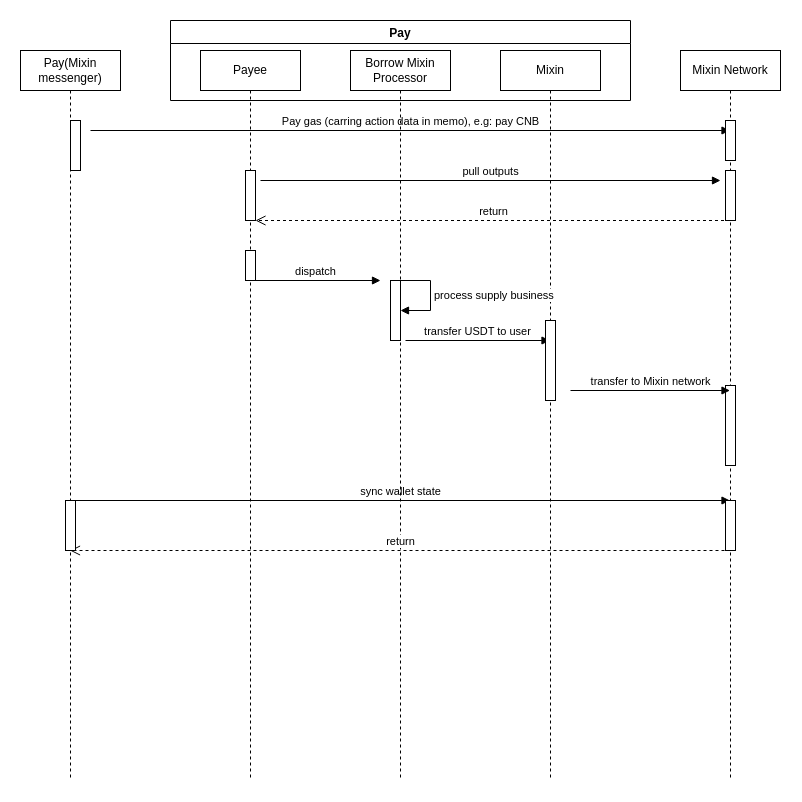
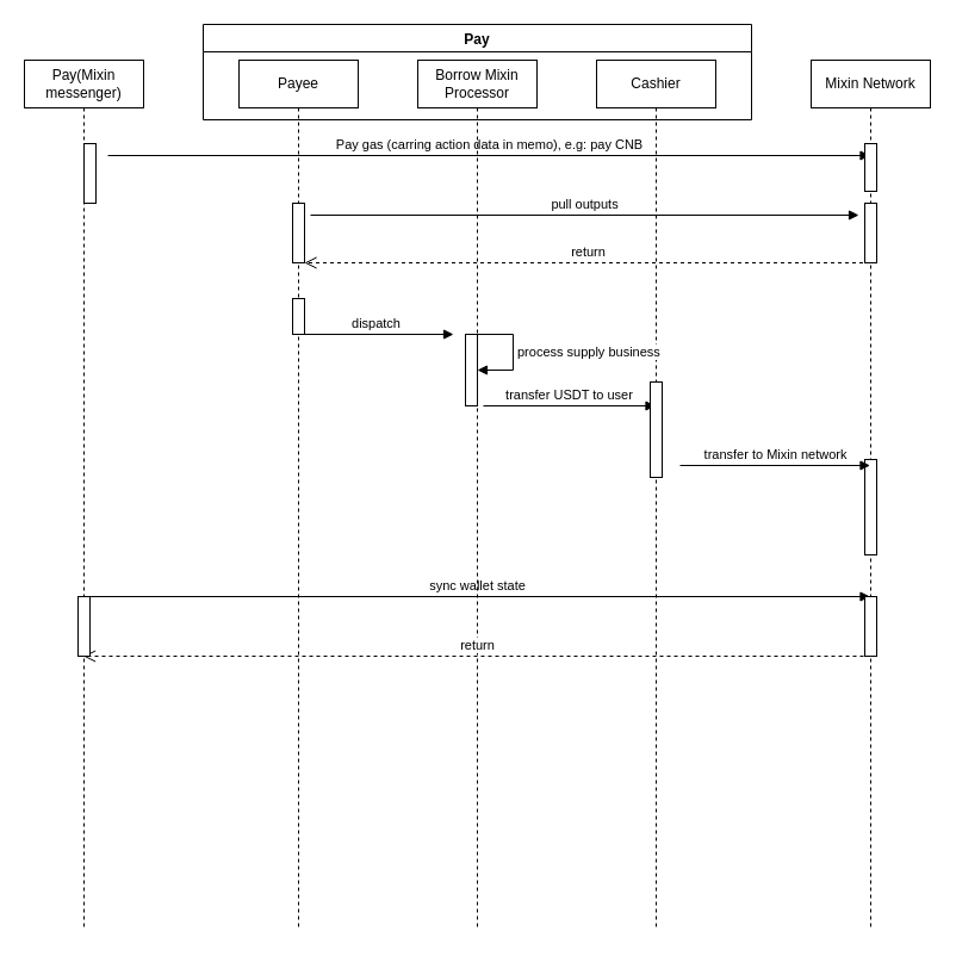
  <mxCell id="0" />
  <mxCell id="1" parent="0" />
  <mxCell id="2" value="Pay(Mixin messenger)" style="shape=umlLifeline;perimeter=lifelinePerimeter;whiteSpace=wrap;html=1;container=1;collapsible=0;recursiveResize=0;outlineConnect=0;" parent="1" vertex="1"><mxGeometry x="20" y="50" width="100" height="730" as="geometry" /></mxCell>
  <mxCell id="3" value="" style="html=1;points=[];perimeter=orthogonalPerimeter;" parent="2" vertex="1"><mxGeometry x="50" y="70" width="10" height="50" as="geometry" /></mxCell>
  <mxCell id="4" value="Pay gas (carring action data in memo), e.g: pay CNB" style="html=1;verticalAlign=bottom;endArrow=block;" parent="2" target="6" edge="1"><mxGeometry width="80" relative="1" as="geometry"><mxPoint x="70" y="80" as="sourcePoint" /><mxPoint x="150" y="80" as="targetPoint" /></mxGeometry></mxCell>
  <mxCell id="5" value="sync wallet state" style="html=1;verticalAlign=bottom;endArrow=block;" parent="2" target="6" edge="1"><mxGeometry width="80" relative="1" as="geometry"><mxPoint x="50" y="450" as="sourcePoint" /><mxPoint x="130" y="450" as="targetPoint" /></mxGeometry></mxCell>
  <mxCell id="6" value="Mixin Network" style="shape=umlLifeline;perimeter=lifelinePerimeter;whiteSpace=wrap;html=1;container=1;collapsible=0;recursiveResize=0;outlineConnect=0;" parent="1" vertex="1"><mxGeometry x="680" y="50" width="100" height="730" as="geometry" /></mxCell>
  <mxCell id="7" value="" style="html=1;points=[];perimeter=orthogonalPerimeter;" parent="6" vertex="1"><mxGeometry x="45" y="70" width="10" height="40" as="geometry" /></mxCell>
  <mxCell id="8" value="" style="html=1;points=[];perimeter=orthogonalPerimeter;" parent="6" vertex="1"><mxGeometry x="45" y="335" width="10" height="80" as="geometry" /></mxCell>
  <mxCell id="9" value="Pay" style="swimlane;" parent="1" vertex="1"><mxGeometry x="170" y="20" width="460" height="80" as="geometry" /></mxCell>
  <mxCell id="10" value="" style="html=1;points=[];perimeter=orthogonalPerimeter;" parent="9" vertex="1"><mxGeometry x="220" y="260" width="10" height="60" as="geometry" /></mxCell>
  <mxCell id="11" value="transfer USDT to user" style="html=1;verticalAlign=bottom;endArrow=block;" parent="9" edge="1"><mxGeometry width="80" relative="1" as="geometry"><mxPoint x="235" y="320" as="sourcePoint" /><mxPoint x="379.5" y="320" as="targetPoint" /></mxGeometry></mxCell>
  <mxCell id="12" value="Payee" style="shape=umlLifeline;perimeter=lifelinePerimeter;whiteSpace=wrap;html=1;container=1;collapsible=0;recursiveResize=0;outlineConnect=0;" parent="1" vertex="1"><mxGeometry x="200" y="50" width="100" height="730" as="geometry" /></mxCell>
  <mxCell id="13" value="" style="html=1;points=[];perimeter=orthogonalPerimeter;" parent="12" vertex="1"><mxGeometry x="45" y="200" width="10" height="30" as="geometry" /></mxCell>
  <mxCell id="14" value="dispatch" style="html=1;verticalAlign=bottom;endArrow=block;" parent="12" source="12" edge="1"><mxGeometry width="80" relative="1" as="geometry"><mxPoint x="70" y="230" as="sourcePoint" /><mxPoint x="180" y="230" as="targetPoint" /></mxGeometry></mxCell>
  <mxCell id="15" value="pull outputs" style="html=1;verticalAlign=bottom;endArrow=block;" parent="12" edge="1"><mxGeometry width="80" relative="1" as="geometry"><mxPoint x="60" y="130" as="sourcePoint" /><mxPoint x="520" y="130" as="targetPoint" /></mxGeometry></mxCell>
- <mxCell id="16" value="Mixin" style="shape=umlLifeline;perimeter=lifelinePerimeter;whiteSpace=wrap;html=1;container=1;collapsible=0;recursiveResize=0;outlineConnect=0;" parent="1" vertex="1"><mxGeometry x="500" y="50" width="100" height="730" as="geometry" /></mxCell>
+ <mxCell id="16" value="Cashier" style="shape=umlLifeline;perimeter=lifelinePerimeter;whiteSpace=wrap;html=1;container=1;collapsible=0;recursiveResize=0;outlineConnect=0;" parent="1" vertex="1"><mxGeometry x="500" y="50" width="100" height="730" as="geometry" /></mxCell>
  <mxCell id="17" value="" style="html=1;points=[];perimeter=orthogonalPerimeter;" parent="16" vertex="1"><mxGeometry x="45" y="270" width="10" height="80" as="geometry" /></mxCell>
  <mxCell id="18" value="transfer to Mixin network" style="html=1;verticalAlign=bottom;endArrow=block;" parent="16" edge="1"><mxGeometry width="80" relative="1" as="geometry"><mxPoint x="70" y="340" as="sourcePoint" /><mxPoint x="229.5" y="340" as="targetPoint" /></mxGeometry></mxCell>
  <mxCell id="19" value="Borrow Mixin Processor" style="shape=umlLifeline;perimeter=lifelinePerimeter;whiteSpace=wrap;html=1;container=1;collapsible=0;recursiveResize=0;outlineConnect=0;" parent="1" vertex="1"><mxGeometry x="350" y="50" width="100" height="730" as="geometry" /></mxCell>
  <mxCell id="20" value="process supply business" style="edgeStyle=orthogonalEdgeStyle;html=1;align=left;spacingLeft=2;endArrow=block;rounded=0;" parent="19" edge="1"><mxGeometry relative="1" as="geometry"><mxPoint x="50" y="230" as="sourcePoint" /><Array as="points"><mxPoint x="80" y="230" /><mxPoint x="80" y="260" /><mxPoint x="55" y="260" /></Array><mxPoint x="50" y="260" as="targetPoint" /></mxGeometry></mxCell>
  <mxCell id="21" value="return" style="html=1;verticalAlign=bottom;endArrow=open;dashed=1;endSize=8;" parent="1" source="6" edge="1"><mxGeometry relative="1" as="geometry"><mxPoint x="550" y="220" as="sourcePoint" /><mxPoint x="255" y="220" as="targetPoint" /></mxGeometry></mxCell>
  <mxCell id="22" value="return" style="html=1;verticalAlign=bottom;endArrow=open;dashed=1;endSize=8;exitX=0.5;exitY=0.875;exitDx=0;exitDy=0;exitPerimeter=0;" parent="1" target="2" edge="1"><mxGeometry relative="1" as="geometry"><mxPoint x="730" y="550" as="sourcePoint" /><mxPoint x="370" y="570" as="targetPoint" /></mxGeometry></mxCell>
  <mxCell id="23" value="" style="html=1;points=[];perimeter=orthogonalPerimeter;" parent="1" vertex="1"><mxGeometry x="245" y="170" width="10" height="50" as="geometry" /></mxCell>
  <mxCell id="24" value="" style="html=1;points=[];perimeter=orthogonalPerimeter;" parent="1" vertex="1"><mxGeometry x="725" y="170" width="10" height="50" as="geometry" /></mxCell>
  <mxCell id="25" value="" style="html=1;points=[];perimeter=orthogonalPerimeter;" parent="1" vertex="1"><mxGeometry x="65" y="500" width="10" height="50" as="geometry" /></mxCell>
  <mxCell id="26" value="" style="html=1;points=[];perimeter=orthogonalPerimeter;" parent="1" vertex="1"><mxGeometry x="725" y="500" width="10" height="50" as="geometry" /></mxCell>
